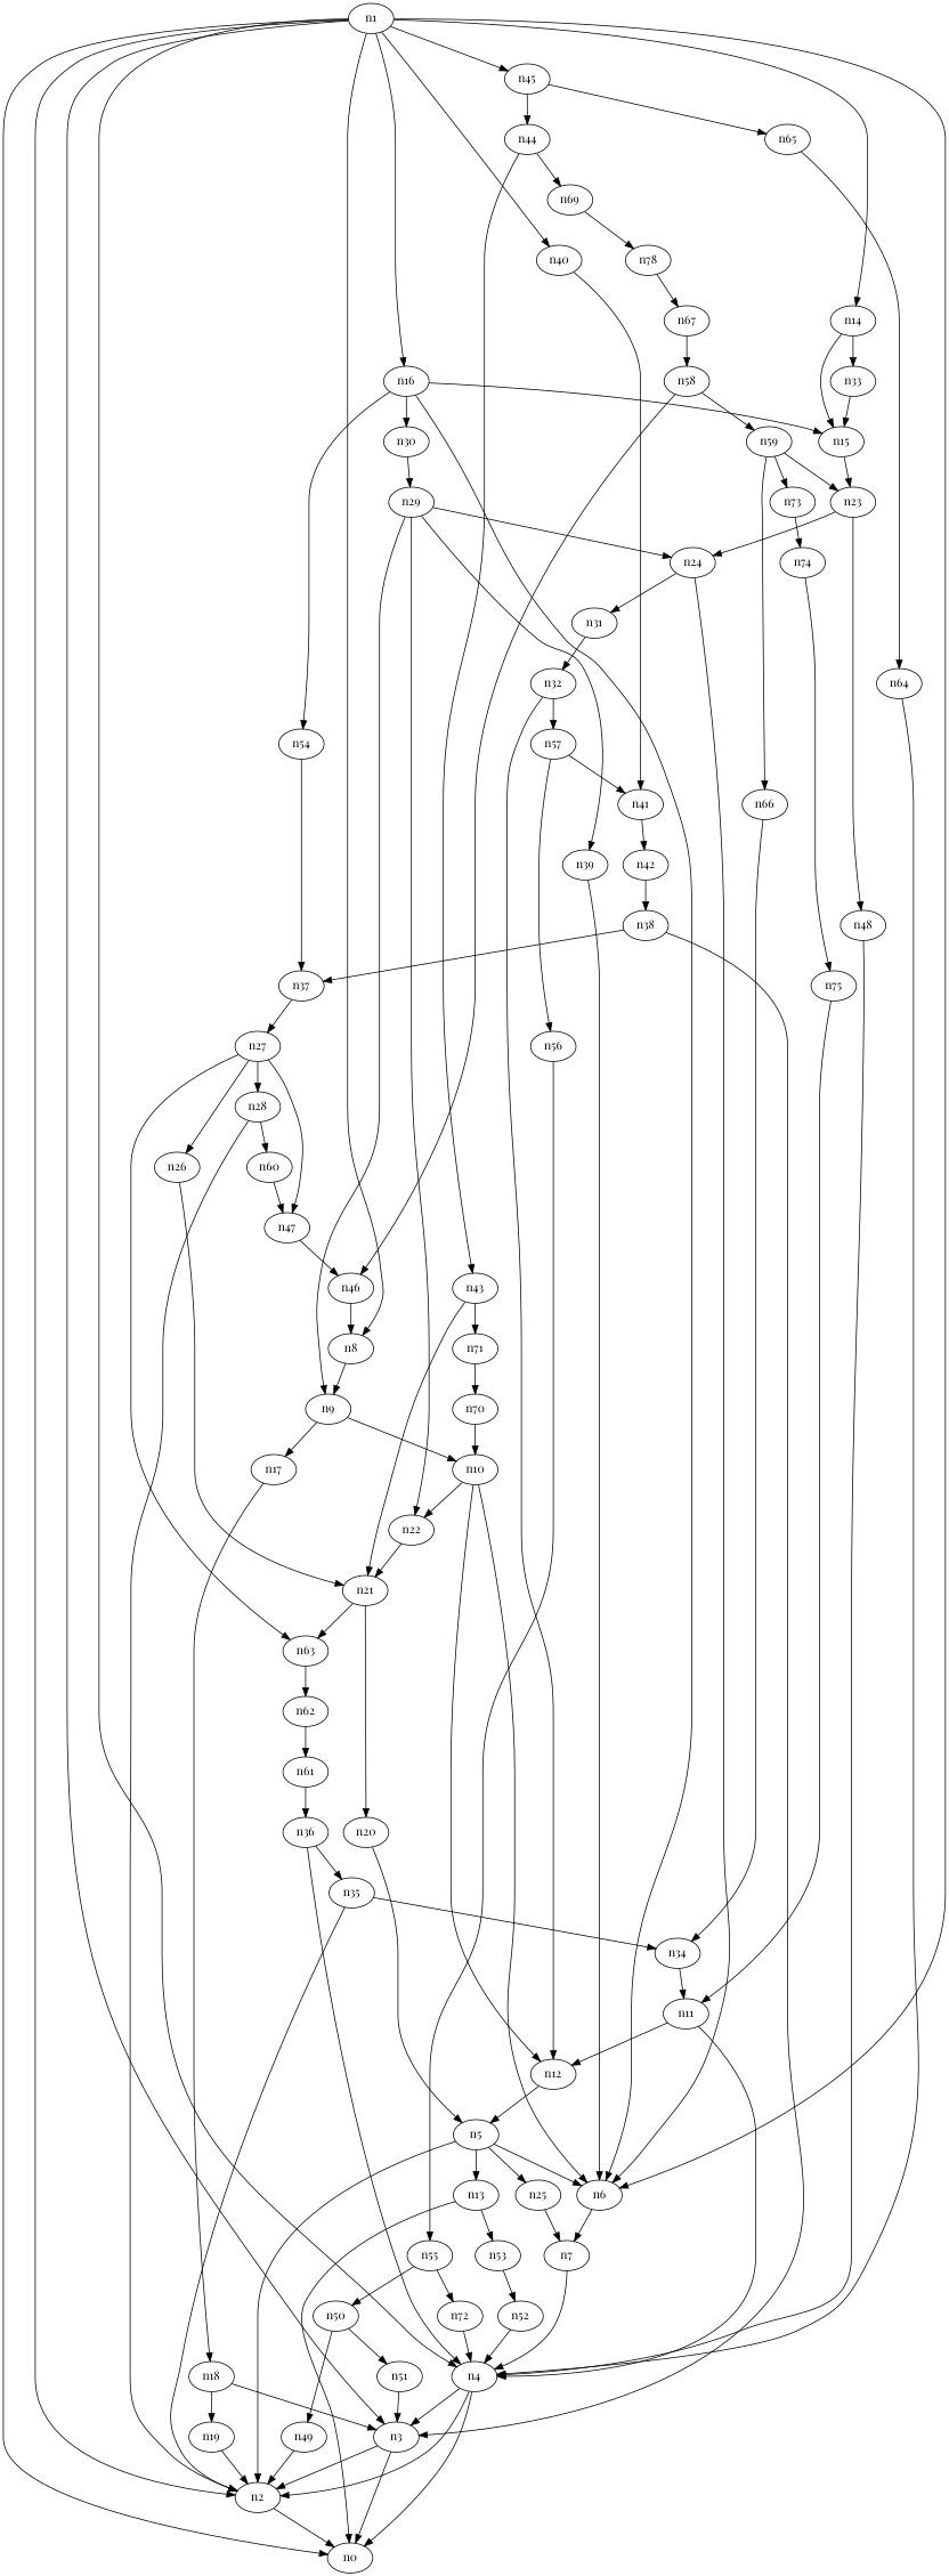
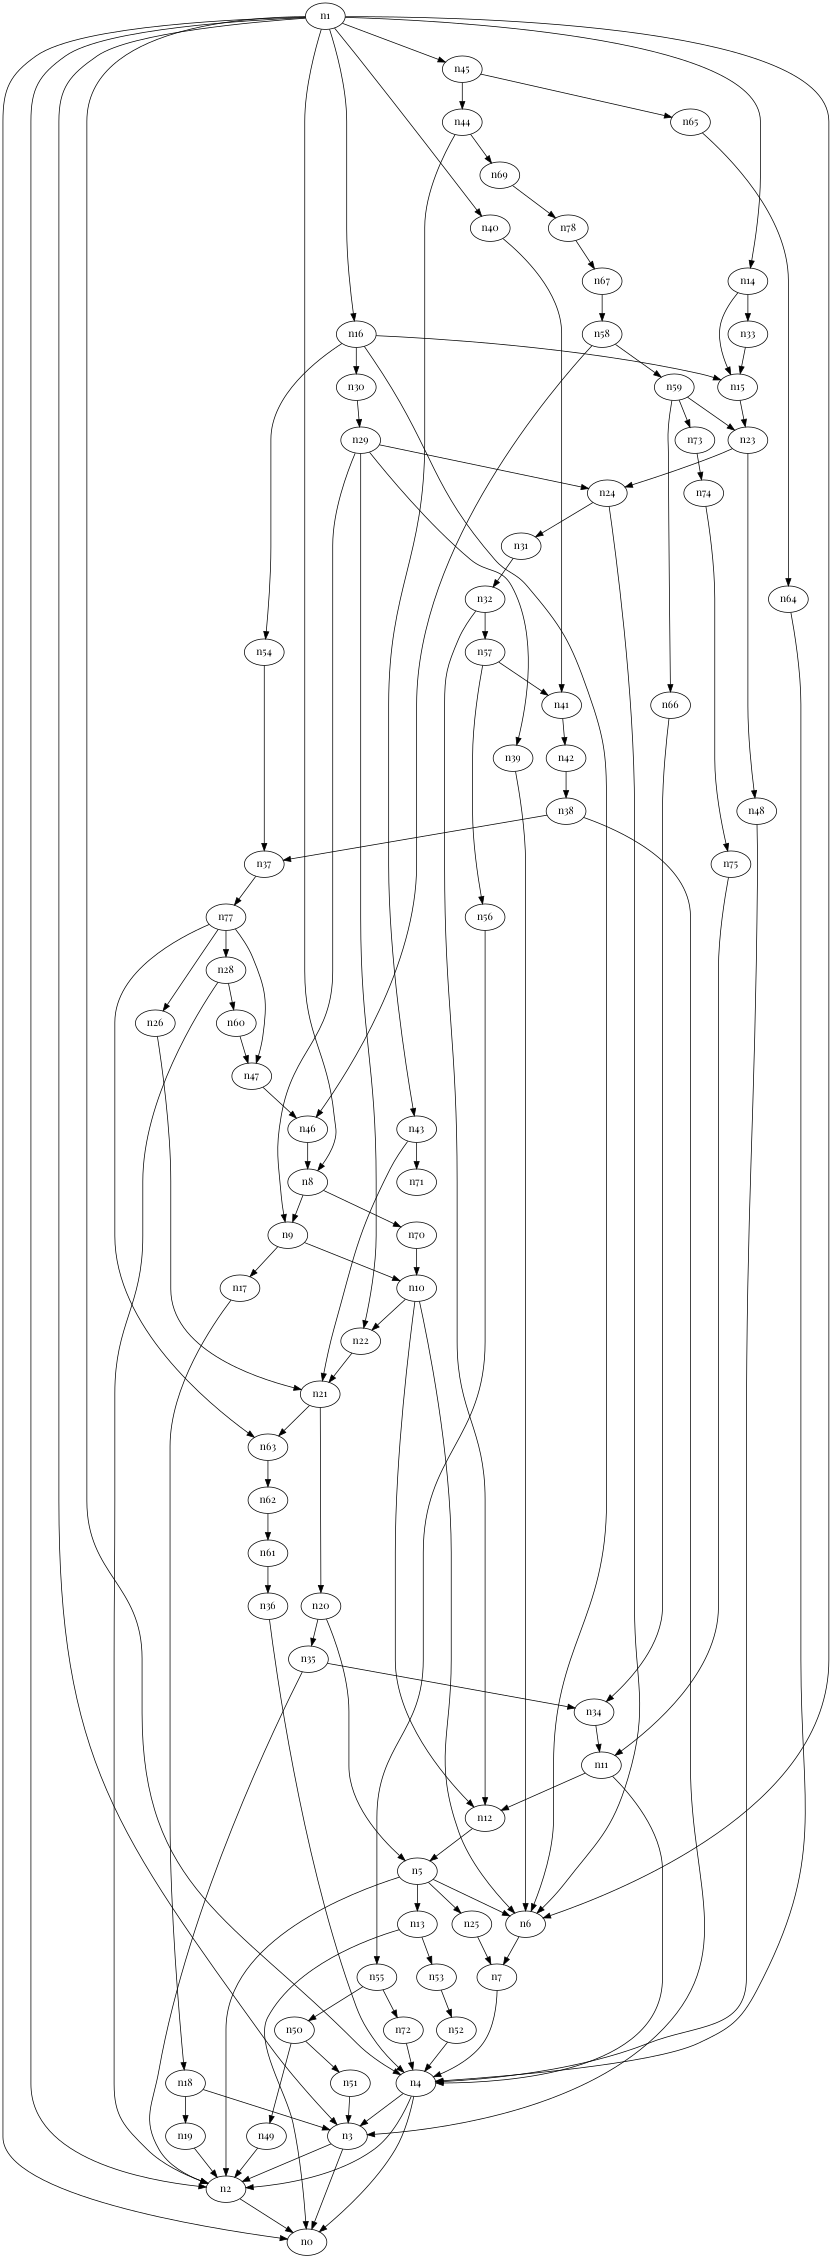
  digraph {
    fontname="Playfair Display"
    node [fontname="Playfair Display"]
    edge [fontname="Playfair Display"]
    n1
    n0
    n2
    n3
    n4
    n6
    n8
    n14
    n16
    n40
    n45
    n7
    n9
    n15
    n33
    n30
    n54
    n41
    n44
    n65
    n10
    n17
    n23
    n29
    n37
    n42
    n43
    n69
    n64
    n5
    n13
    n25
    n53
    n52
    n12
    n22
    n18
    n21
    n19
    n20
    n63
    n11
    n24
    n48
    n31
    n39
-   n27
+   n27 [label=n77]
    n62
    n61
    n32
    n57
    n26
    n28
    n47
    n60
    n46
    n56
    n55
    n34
    n35
    n36
    n38
    n71
    n70
    n68 [label=n78]
    n67
    n49
    n50
    n51
    n72
    n58
    n59
    n66
    n73
    n74
    n75
    n1 -> n0
    n1 -> n2
    n1 -> n3
    n1 -> n4
    n1 -> n6
    n1 -> n8
    n1 -> n14
    n1 -> n16
    n1 -> n40
    n1 -> n45
    n2 -> n0
    n3 -> n0
    n3 -> n2
    n4 -> n0
    n4 -> n2
    n4 -> n3
    n6 -> n7
    n8 -> n9
    n14 -> n15
    n14 -> n33
    n16 -> n6
    n16 -> n15
    n16 -> n30
    n16 -> n54
    n40 -> n41
    n45 -> n44
    n45 -> n65
    n7 -> n4
    n9 -> n10
    n9 -> n17
    n15 -> n23
    n33 -> n15
    n30 -> n29
    n54 -> n37
    n41 -> n42
    n44 -> n43
    n44 -> n69
    n65 -> n64
    n10 -> n6
    n10 -> n12
    n10 -> n22
    n17 -> n18
    n23 -> n24
    n23 -> n48
    n29 -> n9
    n29 -> n22
    n29 -> n24
    n29 -> n39
    n37 -> n27
    n42 -> n38
    n43 -> n21
    n43 -> n71
    n69 -> n68
    n64 -> n4
    n5 -> n2
    n5 -> n6
    n5 -> n13
    n5 -> n25
    n13 -> n0
    n13 -> n53
    n25 -> n7
    n53 -> n52
    n52 -> n4
    n12 -> n5
    n22 -> n21
    n18 -> n3
    n18 -> n19
    n21 -> n20
    n21 -> n63
    n19 -> n2
    n20 -> n5
    n63 -> n62
    n11 -> n4
    n11 -> n12
    n24 -> n6
    n24 -> n31
    n48 -> n4
    n31 -> n32
    n39 -> n6
    n27 -> n63
    n27 -> n26
    n27 -> n28
    n27 -> n47
    n62 -> n61
    n61 -> n36
    n32 -> n12
    n32 -> n57
    n57 -> n41
    n57 -> n56
    n26 -> n21
    n28 -> n2
    n28 -> n60
    n47 -> n46
    n60 -> n47
    n46 -> n8
    n56 -> n55
    n55 -> n50
    n55 -> n72
    n34 -> n11
    n35 -> n2
    n35 -> n34
    n36 -> n4
-   n36 -> n35
+   n20 -> n35
    n38 -> n3
    n38 -> n37
-   n71 -> n70
+   n8 -> n70
    n70 -> n10
    n68 -> n67
    n67 -> n58
    n49 -> n2
    n50 -> n49
    n50 -> n51
    n51 -> n3
    n72 -> n4
    n58 -> n46
    n58 -> n59
    n59 -> n23
    n59 -> n66
    n59 -> n73
    n66 -> n34
    n73 -> n74
    n74 -> n75
    n75 -> n11
  }
